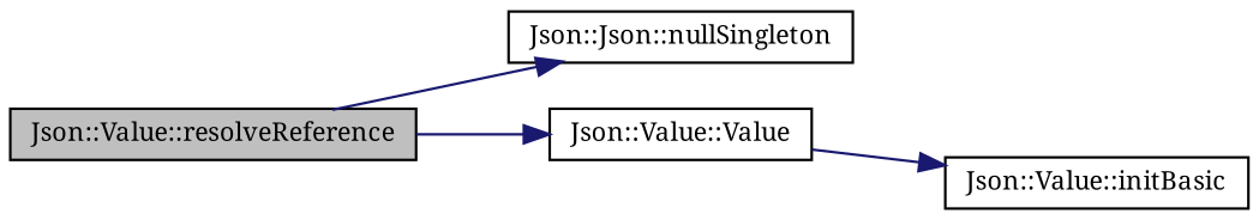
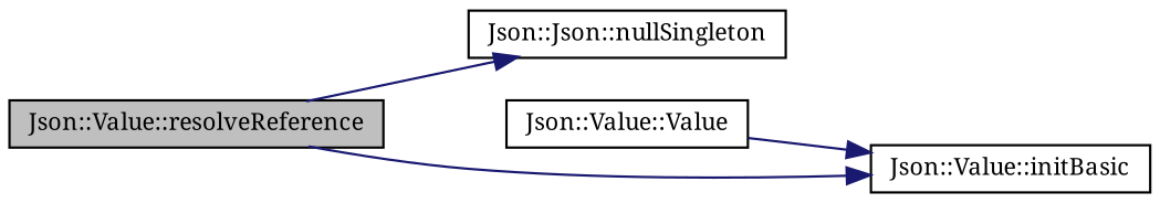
  digraph {
    fontname="Noto Serif"
    rankdir=LR
    node [color=black fillcolor=white fontname="Noto Serif" fontsize=10 shape=record style=filled]
    edge [color=midnightblue fontname="Noto Serif" fontsize=10 labelfontname=Helvetica labelfontsize=10 style=solid]
    n1 [fillcolor=grey75 fontcolor=black height=0.2 label="Json::Value::resolveReference" width=0.4]
    n2 [height=0.2 label="Json::Json::nullSingleton" width=0.4]
    n3 [height=0.2 label="Json::Value::Value" width=0.4]
    n4 [height=0.2 label="Json::Value::initBasic" width=0.4]
    n1 -> n2
-   n1 -> n3
+   n1 -> n4
    n3 -> n4
  }
